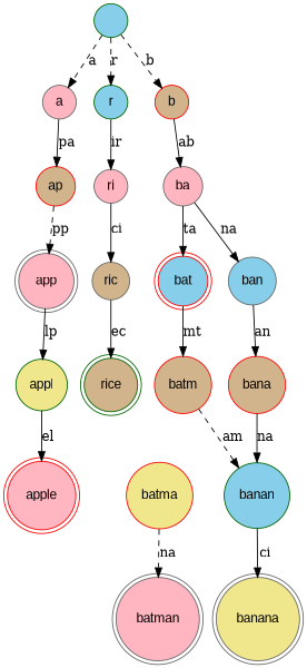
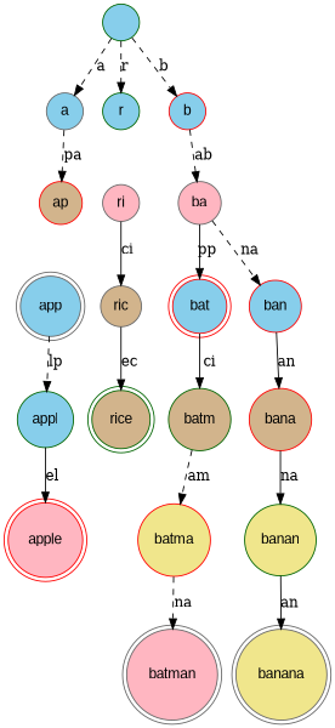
  digraph {
    node [color=gray40 fillcolor=lightpink fontname=Arial shape=circle style=filled]
    edge [style=solid]
    "" [color=darkgreen fillcolor=skyblue]
-   a
+   a [fillcolor=skyblue]
    r [color=darkgreen fillcolor=skyblue]
-   b [color=red fillcolor=tan]
+   b [color=red fillcolor=skyblue]
    ap [color=red fillcolor=tan]
    ri
    ba
-   n8 [label=app shape=doublecircle]
-   appl [color=darkgreen fillcolor=khaki]
+   n8 [fillcolor=skyblue label=app shape=doublecircle]
+   appl [color=darkgreen fillcolor=skyblue]
    n10 [color=red label=apple shape=doublecircle]
    ric [fillcolor=tan]
    n12 [color=darkgreen fillcolor=tan label=rice shape=doublecircle]
    n13 [color=red fillcolor=skyblue label=bat shape=doublecircle]
-   ban [fillcolor=skyblue]
-   batm [color=red fillcolor=tan]
+   ban [color=red fillcolor=skyblue]
+   batm [color=darkgreen fillcolor=tan]
    bana [color=red fillcolor=tan]
    batma [color=red fillcolor=khaki]
    n18 [label=batman shape=doublecircle]
-   banan [color=darkgreen fillcolor=skyblue]
+   banan [color=darkgreen fillcolor=khaki]
    n20 [fillcolor=khaki label=banana shape=doublecircle]
    "" -> a [label=a style=dashed]
    "" -> r [label=r style=dashed]
    "" -> b [label=b style=dashed]
-   a -> ap [label=pa]
-   r -> ri [label=ir]
-   b -> ba [label=ab]
-   ap -> n8 [label=pp style=dashed]
+   a -> ap [label=pa style=dashed]
+   b -> ba [label=ab style=dashed]
    ri -> ric [label=ci]
-   ba -> n13 [label=ta]
-   ba -> ban [label=na]
-   n8 -> appl [label=lp]
+   ba -> n13 [label=pp]
+   ba -> ban [label=na style=dashed]
+   n8 -> appl [label=lp style=dashed]
    appl -> n10 [label=el]
    ric -> n12 [label=ec]
-   n13 -> batm [label=mt]
+   n13 -> batm [label=ci]
    ban -> bana [label=an]
-   batm -> banan [label=am style=dashed]
+   batm -> batma [label=am style=dashed]
    bana -> banan [label=na]
    batma -> n18 [label=na style=dashed]
-   banan -> n20 [label=ci]
+   banan -> n20 [label=an]
  }
